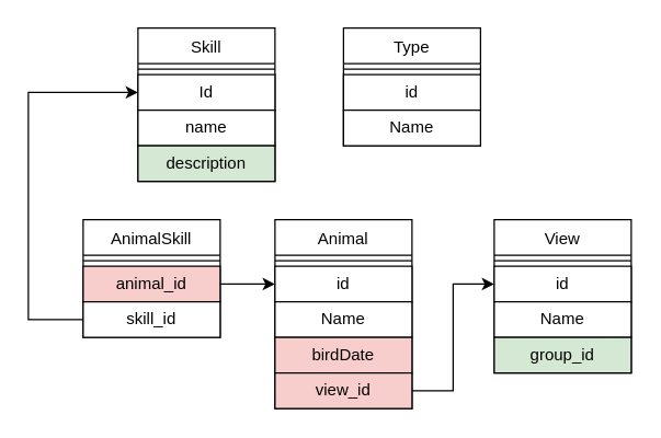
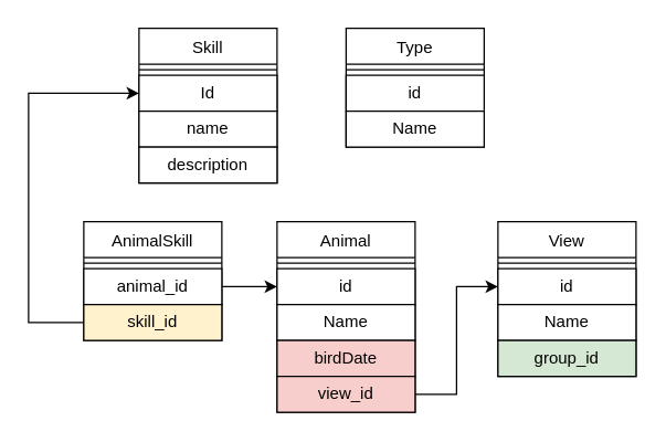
  <mxCell id="0" />
  <mxCell id="1" parent="0" />
  <mxCell id="2" value="AnimalSkill" style="swimlane;fontStyle=0;align=center;verticalAlign=top;childLayout=stackLayout;horizontal=1;startSize=26;horizontalStack=0;resizeParent=1;resizeLast=0;collapsible=1;marginBottom=0;rounded=0;shadow=0;strokeWidth=1;" parent="1" vertex="1"><mxGeometry x="60" y="160" width="100" height="86" as="geometry"><mxRectangle x="130" y="380" width="160" height="26" as="alternateBounds" /></mxGeometry></mxCell>
  <mxCell id="3" value="" style="line;html=1;strokeWidth=1;align=left;verticalAlign=middle;spacingTop=-1;spacingLeft=3;spacingRight=3;rotatable=0;labelPosition=right;points=[];portConstraint=eastwest;" parent="2" vertex="1"><mxGeometry y="26" width="100" height="8" as="geometry" /></mxCell>
- <mxCell id="4" value="animal_id" style="whiteSpace=wrap;html=1;fillColor=#f8cecc;" parent="2" vertex="1"><mxGeometry y="34" width="100" height="26" as="geometry" /></mxCell>
- <mxCell id="5" value="skill_id" style="whiteSpace=wrap;html=1;" parent="2" vertex="1"><mxGeometry y="60" width="100" height="26" as="geometry" /></mxCell>
+ <mxCell id="4" value="animal_id" style="whiteSpace=wrap;html=1;" parent="2" vertex="1"><mxGeometry y="34" width="100" height="26" as="geometry" /></mxCell>
+ <mxCell id="5" value="skill_id" style="whiteSpace=wrap;html=1;fillColor=#fff2cc;" parent="2" vertex="1"><mxGeometry y="60" width="100" height="26" as="geometry" /></mxCell>
  <mxCell id="6" value="Type" style="swimlane;fontStyle=0;align=center;verticalAlign=top;childLayout=stackLayout;horizontal=1;startSize=26;horizontalStack=0;resizeParent=1;resizeLast=0;collapsible=1;marginBottom=0;rounded=0;shadow=0;strokeWidth=1;" parent="1" vertex="1"><mxGeometry x="250" y="20" width="100" height="86" as="geometry"><mxRectangle x="130" y="380" width="160" height="26" as="alternateBounds" /></mxGeometry></mxCell>
  <mxCell id="7" value="" style="line;html=1;strokeWidth=1;align=left;verticalAlign=middle;spacingTop=-1;spacingLeft=3;spacingRight=3;rotatable=0;labelPosition=right;points=[];portConstraint=eastwest;" parent="6" vertex="1"><mxGeometry y="26" width="100" height="8" as="geometry" /></mxCell>
  <mxCell id="8" value="id" style="whiteSpace=wrap;html=1;" parent="6" vertex="1"><mxGeometry y="34" width="100" height="26" as="geometry" /></mxCell>
  <mxCell id="9" value="Name" style="whiteSpace=wrap;html=1;" parent="6" vertex="1"><mxGeometry y="60" width="100" height="26" as="geometry" /></mxCell>
  <mxCell id="10" value="Skill" style="swimlane;fontStyle=0;align=center;verticalAlign=top;childLayout=stackLayout;horizontal=1;startSize=26;horizontalStack=0;resizeParent=1;resizeLast=0;collapsible=1;marginBottom=0;rounded=0;shadow=0;strokeWidth=1;" parent="1" vertex="1"><mxGeometry x="100" y="20" width="100" height="112" as="geometry"><mxRectangle x="130" y="380" width="160" height="26" as="alternateBounds" /></mxGeometry></mxCell>
  <mxCell id="11" value="" style="line;html=1;strokeWidth=1;align=left;verticalAlign=middle;spacingTop=-1;spacingLeft=3;spacingRight=3;rotatable=0;labelPosition=right;points=[];portConstraint=eastwest;" parent="10" vertex="1"><mxGeometry y="26" width="100" height="8" as="geometry" /></mxCell>
  <mxCell id="12" value="Id" style="whiteSpace=wrap;html=1;" parent="10" vertex="1"><mxGeometry y="34" width="100" height="26" as="geometry" /></mxCell>
  <mxCell id="13" value="name" style="whiteSpace=wrap;html=1;" parent="10" vertex="1"><mxGeometry y="60" width="100" height="26" as="geometry" /></mxCell>
- <mxCell id="14" value="description" style="whiteSpace=wrap;html=1;fillColor=#d5e8d4;" parent="10" vertex="1"><mxGeometry y="86" width="100" height="26" as="geometry" /></mxCell>
+ <mxCell id="14" value="description" style="whiteSpace=wrap;html=1;" parent="10" vertex="1"><mxGeometry y="86" width="100" height="26" as="geometry" /></mxCell>
  <mxCell id="15" value="View" style="swimlane;fontStyle=0;align=center;verticalAlign=top;childLayout=stackLayout;horizontal=1;startSize=26;horizontalStack=0;resizeParent=1;resizeLast=0;collapsible=1;marginBottom=0;rounded=0;shadow=0;strokeWidth=1;" parent="1" vertex="1"><mxGeometry x="360" y="160" width="100" height="112" as="geometry"><mxRectangle x="130" y="380" width="160" height="26" as="alternateBounds" /></mxGeometry></mxCell>
  <mxCell id="16" value="" style="line;html=1;strokeWidth=1;align=left;verticalAlign=middle;spacingTop=-1;spacingLeft=3;spacingRight=3;rotatable=0;labelPosition=right;points=[];portConstraint=eastwest;" parent="15" vertex="1"><mxGeometry y="26" width="100" height="8" as="geometry" /></mxCell>
  <mxCell id="17" value="id" style="whiteSpace=wrap;html=1;" parent="15" vertex="1"><mxGeometry y="34" width="100" height="26" as="geometry" /></mxCell>
  <mxCell id="18" value="Name" style="whiteSpace=wrap;html=1;" parent="15" vertex="1"><mxGeometry y="60" width="100" height="26" as="geometry" /></mxCell>
  <mxCell id="19" value="group_id" style="whiteSpace=wrap;html=1;fillColor=#d5e8d4;" parent="15" vertex="1"><mxGeometry y="86" width="100" height="26" as="geometry" /></mxCell>
  <mxCell id="20" value="Animal" style="swimlane;fontStyle=0;align=center;verticalAlign=top;childLayout=stackLayout;horizontal=1;startSize=26;horizontalStack=0;resizeParent=1;resizeLast=0;collapsible=1;marginBottom=0;rounded=0;shadow=0;strokeWidth=1;" parent="1" vertex="1"><mxGeometry x="200" y="160" width="100" height="138" as="geometry"><mxRectangle x="130" y="380" width="160" height="26" as="alternateBounds" /></mxGeometry></mxCell>
  <mxCell id="21" value="" style="line;html=1;strokeWidth=1;align=left;verticalAlign=middle;spacingTop=-1;spacingLeft=3;spacingRight=3;rotatable=0;labelPosition=right;points=[];portConstraint=eastwest;" parent="20" vertex="1"><mxGeometry y="26" width="100" height="8" as="geometry" /></mxCell>
  <mxCell id="22" value="id" style="whiteSpace=wrap;html=1;" parent="20" vertex="1"><mxGeometry y="34" width="100" height="26" as="geometry" /></mxCell>
  <mxCell id="23" value="Name" style="whiteSpace=wrap;html=1;" parent="20" vertex="1"><mxGeometry y="60" width="100" height="26" as="geometry" /></mxCell>
  <mxCell id="24" value="birdDate" style="whiteSpace=wrap;html=1;fillColor=#f8cecc;" parent="20" vertex="1"><mxGeometry y="86" width="100" height="26" as="geometry" /></mxCell>
  <mxCell id="25" value="view_id" style="whiteSpace=wrap;html=1;fillColor=#f8cecc;" parent="20" vertex="1"><mxGeometry y="112" width="100" height="26" as="geometry" /></mxCell>
  <mxCell id="26" style="edgeStyle=orthogonalEdgeStyle;rounded=0;orthogonalLoop=1;jettySize=auto;html=1;exitX=0;exitY=0.5;exitDx=0;exitDy=0;entryX=0;entryY=0.5;entryDx=0;entryDy=0;" parent="1" source="5" target="12" edge="1"><mxGeometry relative="1" as="geometry"><Array as="points"><mxPoint x="20" y="233" /><mxPoint x="20" y="67" /></Array></mxGeometry></mxCell>
  <mxCell id="27" style="edgeStyle=orthogonalEdgeStyle;rounded=0;orthogonalLoop=1;jettySize=auto;html=1;exitX=1;exitY=0.5;exitDx=0;exitDy=0;entryX=0;entryY=0.5;entryDx=0;entryDy=0;" parent="1" source="4" target="22" edge="1"><mxGeometry relative="1" as="geometry" /></mxCell>
  <mxCell id="28" style="edgeStyle=orthogonalEdgeStyle;rounded=0;orthogonalLoop=1;jettySize=auto;html=1;exitX=1;exitY=0.5;exitDx=0;exitDy=0;entryX=0;entryY=0.5;entryDx=0;entryDy=0;" parent="1" source="25" target="17" edge="1"><mxGeometry relative="1" as="geometry" /></mxCell>
